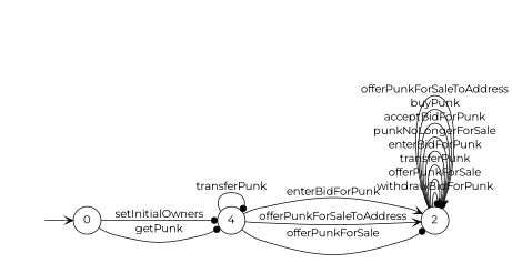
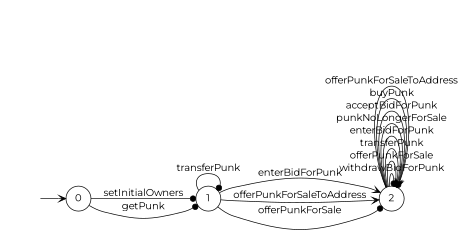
  digraph {
    rankdir=LR
    fontname=Montserrat
    node [shape=circle color=black fontname=Montserrat]
    edge [arrowhead=dot fontname=Montserrat]
    "" [shape=plaintext]
    n2 [label=0]
    n3 [label=2]
-   n4 [label=4]
+   n4 [label=1]
    "" -> n2 [arrowhead=vee]
    n2 -> n4 [label=setInitialOwners]
    n2 -> n4 [label=getPunk]
    n3 -> n3 [label=withdrawBidForPunk]
    n3 -> n3 [label=offerPunkForSale]
    n3 -> n3 [label=transferPunk]
    n3 -> n3 [label=enterBidForPunk arrowhead=vee]
    n3 -> n3 [label=punkNoLongerForSale arrowhead=vee]
    n3 -> n3 [label=acceptBidForPunk arrowhead=vee]
    n3 -> n3 [label=buyPunk]
    n3 -> n3 [label=offerPunkForSaleToAddress arrowhead=vee]
    n4 -> n3 [label=enterBidForPunk arrowhead=vee]
    n4 -> n3 [label=offerPunkForSaleToAddress arrowhead=vee]
    n4 -> n3 [label=offerPunkForSale]
    n4 -> n4 [label=transferPunk]
  }
